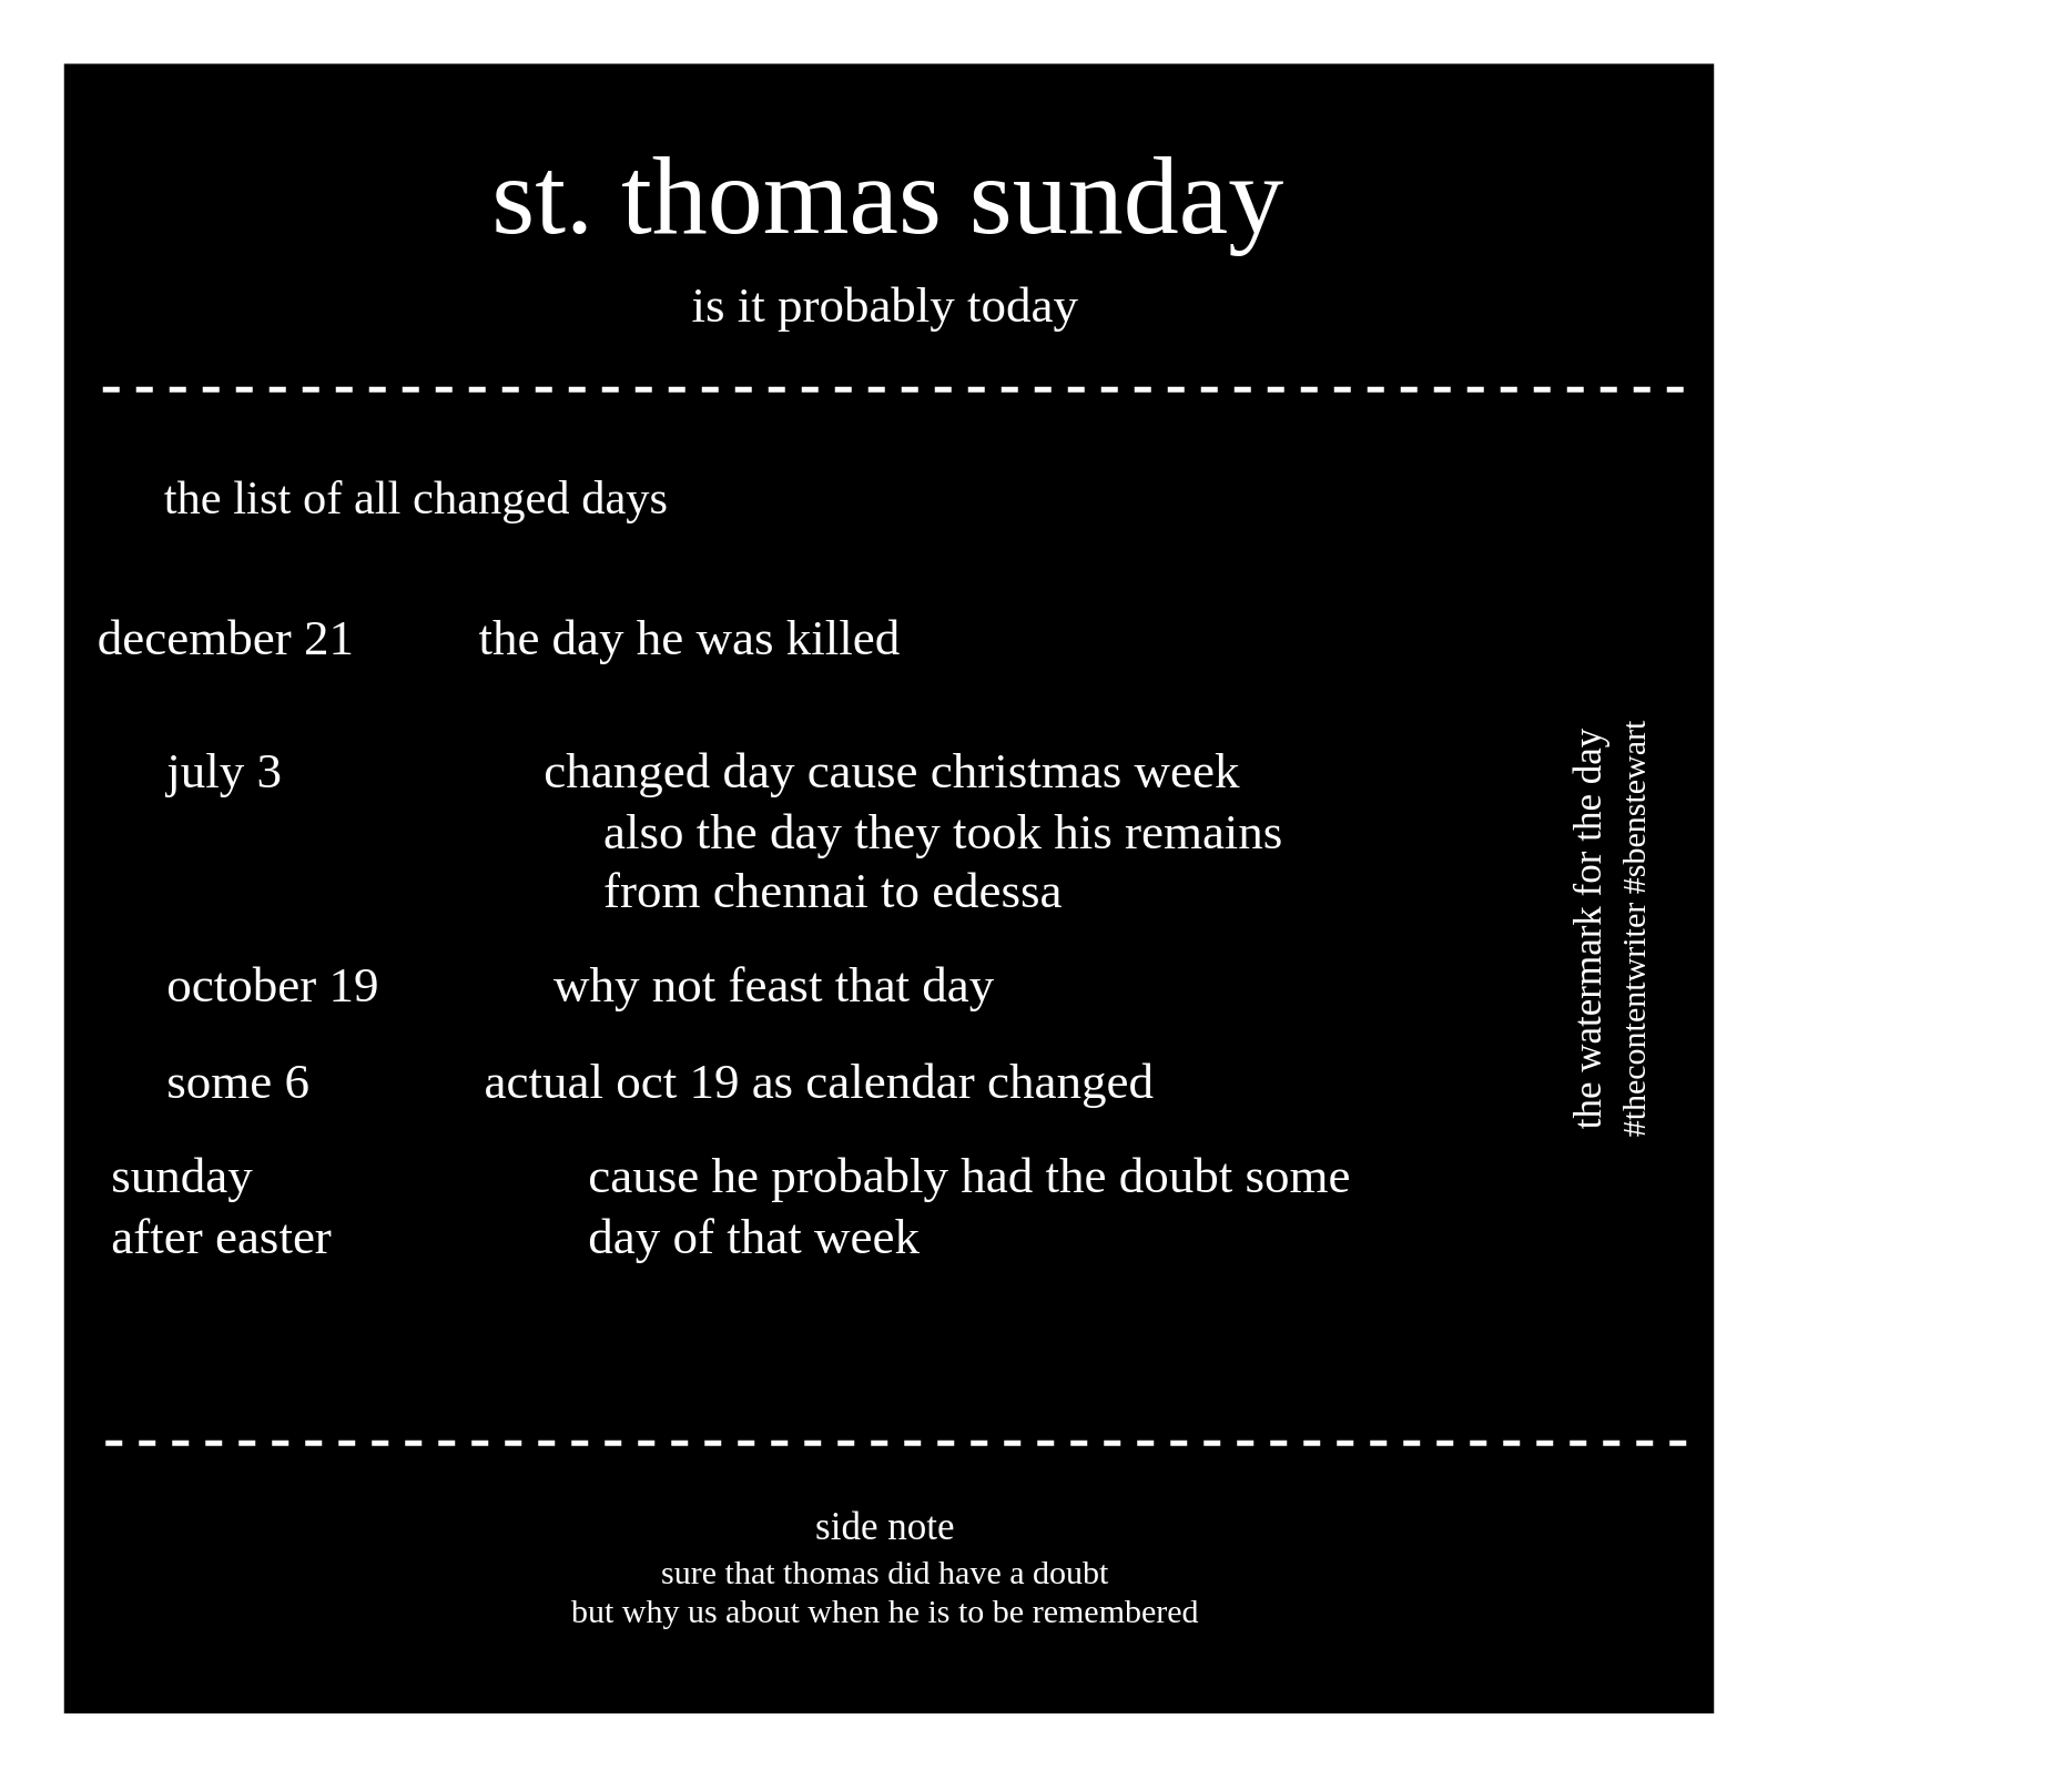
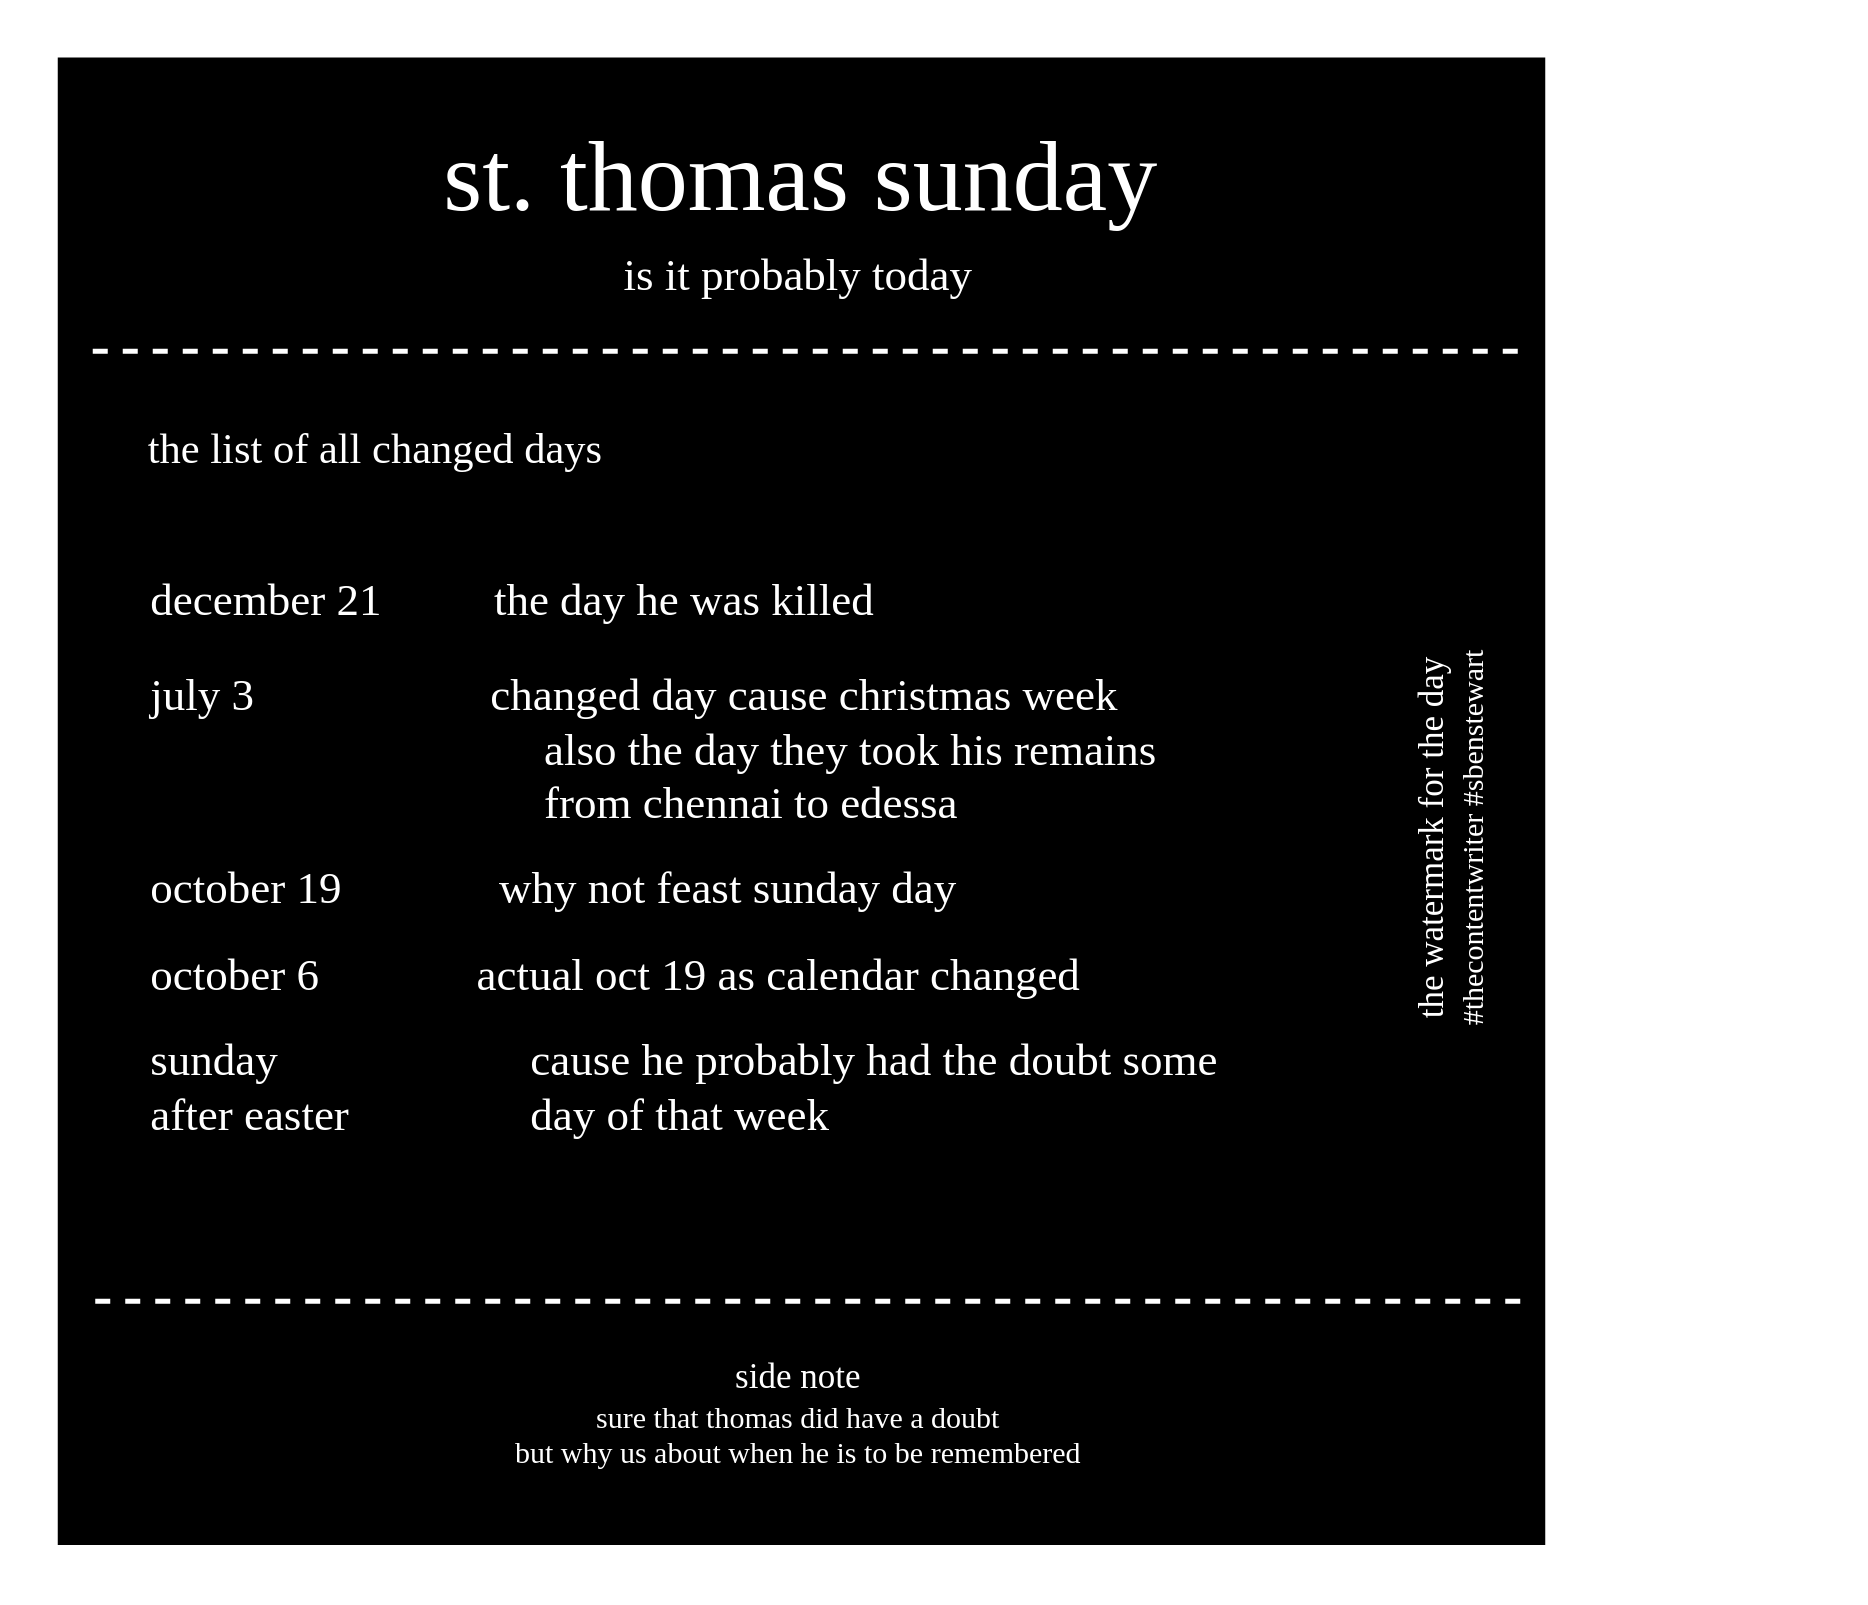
  <mxCell id="0" />
  <mxCell id="1" parent="0" />
  <mxCell id="2" value="" style="whiteSpace=wrap;html=1;aspect=fixed;strokeWidth=5;strokeColor=#FFFFFF;fillColor=#000000;" parent="1" vertex="1"><mxGeometry x="20" y="20" width="600" height="600" as="geometry" /></mxCell>
  <mxCell id="3" value="&lt;font face=&quot;xkcd&quot;&gt;&lt;span style=&quot;font-size: 40px&quot;&gt;st. thomas sunday&lt;/span&gt;&lt;br&gt;&lt;/font&gt;" style="text;html=1;strokeColor=none;fillColor=none;align=center;verticalAlign=middle;whiteSpace=wrap;rounded=0;fontColor=#FFFFFF;" parent="1" vertex="1"><mxGeometry x="110" y="60" width="420" height="20" as="geometry" /></mxCell>
  <mxCell id="4" value="&lt;font face=&quot;xkcd&quot;&gt;&lt;span style=&quot;font-size: 18px&quot;&gt;is it probably today&lt;/span&gt;&lt;br&gt;&lt;/font&gt;" style="text;html=1;strokeColor=none;fillColor=none;align=center;verticalAlign=middle;whiteSpace=wrap;rounded=0;fontColor=#FFFFFF;" parent="1" vertex="1"><mxGeometry x="79" y="100" width="480" height="20" as="geometry" /></mxCell>
  <mxCell id="5" value="" style="endArrow=none;dashed=1;html=1;strokeWidth=2;labelBackgroundColor=none;fontColor=#FFFFFF;strokeColor=#FFFFFF;" parent="1" edge="1"><mxGeometry width="50" height="50" relative="1" as="geometry"><mxPoint x="606.5" y="140" as="sourcePoint" /><mxPoint x="31.5" y="140" as="targetPoint" /></mxGeometry></mxCell>
  <mxCell id="6" value="" style="endArrow=none;dashed=1;html=1;strokeWidth=2;labelBackgroundColor=none;fontColor=#FFFFFF;strokeColor=#FFFFFF;" parent="1" edge="1"><mxGeometry width="50" height="50" relative="1" as="geometry"><mxPoint x="607.5" y="520" as="sourcePoint" /><mxPoint x="32.5" y="520" as="targetPoint" /></mxGeometry></mxCell>
  <mxCell id="7" value="&lt;font face=&quot;xkcd&quot;&gt;&lt;span style=&quot;font-size: 14px&quot;&gt;side note&lt;/span&gt;&lt;/font&gt;&lt;font face=&quot;xkcd&quot;&gt;&lt;br&gt;sure that thomas did have a doubt&lt;br&gt;but why us about when he is to be remembered&lt;br&gt;&lt;/font&gt;" style="text;html=1;strokeColor=none;fillColor=none;align=center;verticalAlign=middle;whiteSpace=wrap;rounded=0;fontColor=#FFFFFF;" parent="1" vertex="1"><mxGeometry x="125" y="530" width="388" height="70" as="geometry" /></mxCell>
  <mxCell id="8" style="edgeStyle=orthogonalEdgeStyle;rounded=0;orthogonalLoop=1;jettySize=auto;html=1;exitX=0.5;exitY=1;exitDx=0;exitDy=0;strokeWidth=2;" parent="1" edge="1"><mxGeometry relative="1" as="geometry"><mxPoint x="471" y="381" as="sourcePoint" /><mxPoint x="471" y="381" as="targetPoint" /></mxGeometry></mxCell>
  <mxCell id="9" value="&lt;font face=&quot;xkcd&quot;&gt;&lt;span style=&quot;font-size: 14px&quot;&gt;the watermark for the day&lt;br&gt;&lt;/span&gt;#thecontentwriter #sbenstewart&lt;br&gt;&lt;/font&gt;" style="text;html=1;strokeColor=none;fillColor=none;align=center;verticalAlign=middle;whiteSpace=wrap;rounded=0;rotation=-90;fontColor=#FFFFFF;" parent="1" vertex="1"><mxGeometry x="435" y="325" width="290" height="20" as="geometry" /></mxCell>
  <mxCell id="10" value="the list of all changed days" style="text;html=1;strokeColor=none;fillColor=none;align=left;verticalAlign=middle;whiteSpace=wrap;rounded=0;fontFamily=xkcd;fontSize=17;fontColor=#FFFFFF;" parent="1" vertex="1"><mxGeometry x="57" y="170" width="332" height="20" as="geometry" /></mxCell>
  <mxCell id="11" value="&lt;div&gt;&lt;span style=&quot;font-size: 18px ; font-family: &amp;quot;xkcd&amp;quot;&quot;&gt;july 3&amp;nbsp; &amp;nbsp; &amp;nbsp; &amp;nbsp; &amp;nbsp; &amp;nbsp; &amp;nbsp; &amp;nbsp; &amp;nbsp; &amp;nbsp; &amp;nbsp;changed day cause christmas week&lt;/span&gt;&lt;/div&gt;&lt;div&gt;&lt;span style=&quot;font-size: 18px ; font-family: &amp;quot;xkcd&amp;quot;&quot;&gt;&amp;nbsp; &amp;nbsp; &amp;nbsp; &amp;nbsp; &amp;nbsp; &amp;nbsp; &amp;nbsp; &amp;nbsp; &amp;nbsp; &amp;nbsp; &amp;nbsp; &amp;nbsp; &amp;nbsp; &amp;nbsp; &amp;nbsp; &amp;nbsp; &amp;nbsp; &amp;nbsp;also the day they took his remains&lt;/span&gt;&lt;/div&gt;&lt;div&gt;&lt;span style=&quot;font-size: 18px ; font-family: &amp;quot;xkcd&amp;quot;&quot;&gt;&amp;nbsp; &amp;nbsp; &amp;nbsp; &amp;nbsp; &amp;nbsp; &amp;nbsp; &amp;nbsp; &amp;nbsp; &amp;nbsp; &amp;nbsp; &amp;nbsp; &amp;nbsp; &amp;nbsp; &amp;nbsp; &amp;nbsp; &amp;nbsp; &amp;nbsp; &amp;nbsp;from chennai to edessa&lt;/span&gt;&lt;/div&gt;" style="text;html=1;strokeColor=none;fillColor=none;align=left;verticalAlign=middle;whiteSpace=wrap;rounded=0;fontColor=#FFFFFF;" parent="1" vertex="1"><mxGeometry x="58" y="270" width="480" height="60" as="geometry" /></mxCell>
- <mxCell id="12" value="&lt;div&gt;&lt;span style=&quot;font-size: 18px ; font-family: &amp;quot;xkcd&amp;quot;&quot;&gt;december 21&amp;nbsp; &amp;nbsp; &amp;nbsp; &amp;nbsp; &amp;nbsp; the day he was killed&lt;/span&gt;&lt;/div&gt;" style="text;html=1;strokeColor=none;fillColor=none;align=left;verticalAlign=middle;whiteSpace=wrap;rounded=0;fontColor=#FFFFFF;" parent="1" vertex="1"><mxGeometry x="33" y="220" width="480" height="20" as="geometry" /></mxCell>
- <mxCell id="13" value="&lt;div&gt;&lt;span style=&quot;font-size: 18px ; font-family: &amp;quot;xkcd&amp;quot;&quot;&gt;october 19&amp;nbsp; &amp;nbsp; &amp;nbsp; &amp;nbsp; &amp;nbsp; &amp;nbsp; &amp;nbsp; why not feast that day&lt;/span&gt;&lt;/div&gt;" style="text;html=1;strokeColor=none;fillColor=none;align=left;verticalAlign=middle;whiteSpace=wrap;rounded=0;fontColor=#FFFFFF;" parent="1" vertex="1"><mxGeometry x="58" y="345" width="480" height="20" as="geometry" /></mxCell>
- <mxCell id="14" value="&lt;div&gt;&lt;span style=&quot;font-size: 18px ; font-family: &amp;quot;xkcd&amp;quot;&quot;&gt;some 6&amp;nbsp; &amp;nbsp; &amp;nbsp; &amp;nbsp; &amp;nbsp; &amp;nbsp; &amp;nbsp; actual oct 19 as calendar changed&lt;/span&gt;&lt;/div&gt;" style="text;html=1;strokeColor=none;fillColor=none;align=left;verticalAlign=middle;whiteSpace=wrap;rounded=0;fontColor=#FFFFFF;" parent="1" vertex="1"><mxGeometry x="58" y="380" width="480" height="20" as="geometry" /></mxCell>
- <mxCell id="15" value="&lt;div&gt;&lt;span style=&quot;font-size: 18px ; font-family: &amp;quot;xkcd&amp;quot;&quot;&gt;sunday&amp;nbsp;&lt;/span&gt;&lt;/div&gt;&lt;div&gt;&lt;span style=&quot;font-size: 18px ; font-family: &amp;quot;xkcd&amp;quot;&quot;&gt;after easter&amp;nbsp;&lt;/span&gt;&lt;/div&gt;" style="text;html=1;strokeColor=none;fillColor=none;align=left;verticalAlign=middle;whiteSpace=wrap;rounded=0;fontColor=#FFFFFF;" parent="1" vertex="1"><mxGeometry x="38" y="420" width="132" height="30" as="geometry" /></mxCell>
+ <mxCell id="12" value="&lt;div&gt;&lt;span style=&quot;font-size: 18px ; font-family: &amp;quot;xkcd&amp;quot;&quot;&gt;december 21&amp;nbsp; &amp;nbsp; &amp;nbsp; &amp;nbsp; &amp;nbsp; the day he was killed&lt;/span&gt;&lt;/div&gt;" style="text;html=1;strokeColor=none;fillColor=none;align=left;verticalAlign=middle;whiteSpace=wrap;rounded=0;fontColor=#FFFFFF;" parent="1" vertex="1"><mxGeometry x="58" y="230" width="480" height="20" as="geometry" /></mxCell>
+ <mxCell id="13" value="&lt;div&gt;&lt;span style=&quot;font-size: 18px ; font-family: &amp;quot;xkcd&amp;quot;&quot;&gt;october 19&amp;nbsp; &amp;nbsp; &amp;nbsp; &amp;nbsp; &amp;nbsp; &amp;nbsp; &amp;nbsp; why not feast sunday day&lt;/span&gt;&lt;/div&gt;" style="text;html=1;strokeColor=none;fillColor=none;align=left;verticalAlign=middle;whiteSpace=wrap;rounded=0;fontColor=#FFFFFF;" parent="1" vertex="1"><mxGeometry x="58" y="345" width="480" height="20" as="geometry" /></mxCell>
+ <mxCell id="14" value="&lt;div&gt;&lt;span style=&quot;font-size: 18px ; font-family: &amp;quot;xkcd&amp;quot;&quot;&gt;october 6&amp;nbsp; &amp;nbsp; &amp;nbsp; &amp;nbsp; &amp;nbsp; &amp;nbsp; &amp;nbsp; actual oct 19 as calendar changed&lt;/span&gt;&lt;/div&gt;" style="text;html=1;strokeColor=none;fillColor=none;align=left;verticalAlign=middle;whiteSpace=wrap;rounded=0;fontColor=#FFFFFF;" parent="1" vertex="1"><mxGeometry x="58" y="380" width="480" height="20" as="geometry" /></mxCell>
+ <mxCell id="15" value="&lt;div&gt;&lt;span style=&quot;font-size: 18px ; font-family: &amp;quot;xkcd&amp;quot;&quot;&gt;sunday&amp;nbsp;&lt;/span&gt;&lt;/div&gt;&lt;div&gt;&lt;span style=&quot;font-size: 18px ; font-family: &amp;quot;xkcd&amp;quot;&quot;&gt;after easter&amp;nbsp;&lt;/span&gt;&lt;/div&gt;" style="text;html=1;strokeColor=none;fillColor=none;align=left;verticalAlign=middle;whiteSpace=wrap;rounded=0;fontColor=#FFFFFF;" parent="1" vertex="1"><mxGeometry x="58" y="420" width="132" height="30" as="geometry" /></mxCell>
  <mxCell id="16" value="&lt;div&gt;&lt;font face=&quot;xkcd&quot;&gt;&lt;span style=&quot;font-size: 18px&quot;&gt;cause he probably had the doubt some day of that week&lt;/span&gt;&lt;/font&gt;&lt;/div&gt;" style="text;html=1;strokeColor=none;fillColor=none;align=left;verticalAlign=middle;whiteSpace=wrap;rounded=0;fontColor=#FFFFFF;" parent="1" vertex="1"><mxGeometry x="210" y="420" width="300" height="30" as="geometry" /></mxCell>
